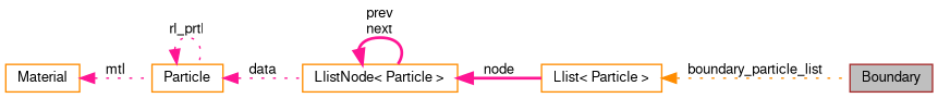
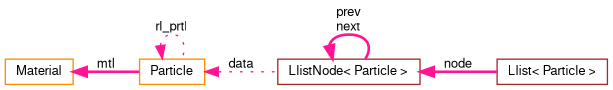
  digraph {
    rankdir=LR
    node [color=brown fillcolor=white fontname=FreeSans fontsize=10 shape=record style=filled]
    edge [color=deeppink dir=back fontname=FreeSans fontsize=10 labelfontname=FreeSans labelfontsize=10 style=dotted]
-   n1 [fillcolor=grey75 fontcolor=black height=0.2 label=Boundary width=0.4]
-   n2 [color=darkorange height=0.2 label="Llist\< Particle \>" width=0.4]
-   n3 [color=darkorange height=0.2 label="LlistNode\< Particle \>" width=0.4]
+   n2 [height=0.2 label="Llist\< Particle \>" width=0.4]
+   n3 [height=0.2 label="LlistNode\< Particle \>" width=0.4]
    n4 [color=darkorange height=0.2 label=Particle width=0.4]
    n5 [color=darkorange height=0.2 label=Material width=0.4]
-   n2 -> n1 [color=darkorange label=boundary_particle_list]
    n3 -> n2 [label="node" style=bold]
    n3 -> n3 [label="prev\nnext" style=bold]
    n4 -> n3 [label=data]
    n4 -> n4 [label=rl_prtl]
-   n5 -> n4 [label=mtl]
+   n5 -> n4 [label=mtl style=bold]
  }
